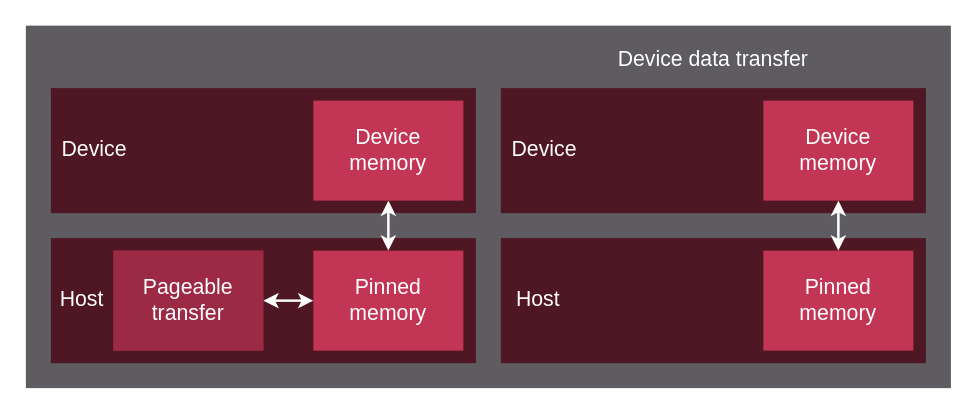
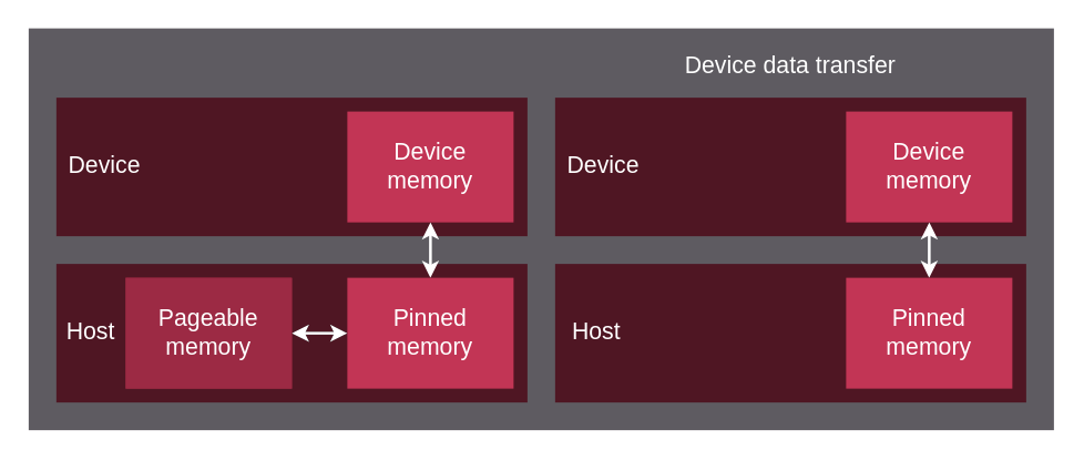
  <mxCell id="0" />
  <mxCell id="1" parent="0" />
  <mxCell id="2" value="" style="rounded=0;whiteSpace=wrap;html=1;fillColor=#5E5B61;fontColor=#FFFFFF;strokeColor=none;spacing=0;" parent="1" vertex="1"><mxGeometry y="20" width="740" height="290" as="geometry" x="20" /></mxCell>
  <mxCell id="3" value="" style="rounded=0;whiteSpace=wrap;html=1;fillColor=#4F1623;fontColor=#FFFFFF;strokeColor=none;" parent="1" vertex="1"><mxGeometry x="40" y="190" width="340" height="100" as="geometry" /></mxCell>
  <mxCell id="4" value="" style="group" parent="1" vertex="1" connectable="0"><mxGeometry x="250" y="200" width="120" height="80" as="geometry" /></mxCell>
  <mxCell id="5" value="" style="rounded=0;whiteSpace=wrap;html=1;fillColor=#C23555;fontColor=#FFFFFF;strokeColor=none;" parent="4" vertex="1"><mxGeometry width="120" height="80" as="geometry" /></mxCell>
  <mxCell id="6" value="&lt;div&gt;Pinned memory&lt;/div&gt;" style="text;html=1;strokeColor=none;fillColor=none;align=center;verticalAlign=middle;whiteSpace=wrap;rounded=0;fontSize=17;fontColor=#FFFFFF;" parent="4" vertex="1"><mxGeometry width="120" height="80" as="geometry" /></mxCell>
  <mxCell id="7" value="Device data transfer" style="text;strokeColor=none;fillColor=none;align=center;verticalAlign=middle;rounded=0;fontFamily=Helvetica;fontSize=17;fontColor=#FFFFFF;" parent="1" vertex="1"><mxGeometry x="400" width="340" height="30" as="geometry" y="30" /></mxCell>
  <mxCell id="8" value="" style="group;fillColor=#9C2A44;" parent="1" vertex="1" connectable="0"><mxGeometry x="90" y="200" width="120" height="80" as="geometry" /></mxCell>
  <mxCell id="9" value="" style="rounded=0;whiteSpace=wrap;html=1;fillColor=#9C2A44;fontColor=#FFFFFF;strokeColor=none;" parent="8" vertex="1"><mxGeometry width="120" height="80" as="geometry" /></mxCell>
- <mxCell id="10" value="Pageable transfer" style="text;html=1;strokeColor=none;fillColor=none;align=center;verticalAlign=middle;whiteSpace=wrap;rounded=0;fontSize=17;fontColor=#FFFFFF;" parent="8" vertex="1"><mxGeometry width="120" height="80" as="geometry" /></mxCell>
+ <mxCell id="10" value="Pageable memory" style="text;html=1;strokeColor=none;fillColor=none;align=center;verticalAlign=middle;whiteSpace=wrap;rounded=0;fontSize=17;fontColor=#FFFFFF;" parent="8" vertex="1"><mxGeometry width="120" height="80" as="geometry" /></mxCell>
  <mxCell id="11" value="" style="endArrow=classic;startArrow=classic;html=1;rounded=0;entryX=1;entryY=0.5;entryDx=0;entryDy=0;strokeWidth=2;exitX=0;exitY=0.5;exitDx=0;exitDy=0;" parent="1" target="9" edge="1" source="6"><mxGeometry width="50" height="50" relative="1" as="geometry"><mxPoint x="240" y="280" as="sourcePoint" /><mxPoint x="129.5" y="231" as="targetPoint" /></mxGeometry></mxCell>
  <mxCell id="12" value="" style="rounded=0;whiteSpace=wrap;html=1;fillColor=#4F1623;fontColor=#FFFFFF;strokeColor=none;" vertex="1" parent="1"><mxGeometry x="40" y="70" width="340" height="100" as="geometry" /></mxCell>
  <mxCell id="13" value="" style="group" vertex="1" connectable="0" parent="1"><mxGeometry x="250" y="80" width="120" height="80" as="geometry" /></mxCell>
  <mxCell id="14" value="" style="rounded=0;whiteSpace=wrap;html=1;fillColor=#C23555;fontColor=#FFFFFF;strokeColor=none;" vertex="1" parent="13"><mxGeometry width="120" height="80" as="geometry" /></mxCell>
  <mxCell id="15" value="&lt;div&gt;Device memory&lt;/div&gt;" style="text;html=1;strokeColor=none;fillColor=none;align=center;verticalAlign=middle;whiteSpace=wrap;rounded=0;fontSize=17;fontColor=#FFFFFF;" vertex="1" parent="13"><mxGeometry width="120" height="80" as="geometry" /></mxCell>
  <mxCell id="16" value="" style="endArrow=classic;startArrow=classic;html=1;rounded=0;entryX=0.5;entryY=0;entryDx=0;entryDy=0;strokeWidth=2;strokeColor=#ffffff;exitX=0.5;exitY=1;exitDx=0;exitDy=0;" parent="1" source="15" target="5" edge="1"><mxGeometry width="50" height="50" relative="1" as="geometry"><mxPoint x="310" y="150" as="sourcePoint" /><mxPoint x="309.5" y="190" as="targetPoint" /></mxGeometry></mxCell>
  <mxCell id="17" value="" style="rounded=0;whiteSpace=wrap;html=1;fillColor=#4F1623;fontColor=#FFFFFF;strokeColor=none;" vertex="1" parent="1"><mxGeometry x="400" y="190" width="340" height="100" as="geometry" /></mxCell>
  <mxCell id="18" value="" style="group" vertex="1" connectable="0" parent="1"><mxGeometry x="610" y="200" width="120" height="80" as="geometry" /></mxCell>
  <mxCell id="19" value="" style="rounded=0;whiteSpace=wrap;html=1;fillColor=#C23555;fontColor=#FFFFFF;strokeColor=none;" vertex="1" parent="18"><mxGeometry width="120" height="80" as="geometry" /></mxCell>
  <mxCell id="20" value="&lt;div&gt;Pinned memory&lt;/div&gt;" style="text;html=1;strokeColor=none;fillColor=none;align=center;verticalAlign=middle;whiteSpace=wrap;rounded=0;fontSize=17;fontColor=#FFFFFF;" vertex="1" parent="18"><mxGeometry width="120" height="80" as="geometry" /></mxCell>
  <mxCell id="21" value="" style="rounded=0;whiteSpace=wrap;html=1;fillColor=#4F1623;fontColor=#FFFFFF;strokeColor=none;" vertex="1" parent="1"><mxGeometry x="400" y="70" width="340" height="100" as="geometry" /></mxCell>
  <mxCell id="22" value="" style="group" vertex="1" connectable="0" parent="1"><mxGeometry x="610" y="80" width="120" height="80" as="geometry" /></mxCell>
  <mxCell id="23" value="" style="rounded=0;whiteSpace=wrap;html=1;fillColor=#C23555;fontColor=#FFFFFF;strokeColor=none;" vertex="1" parent="22"><mxGeometry width="120" height="80" as="geometry" /></mxCell>
  <mxCell id="24" value="&lt;div&gt;Device memory&lt;/div&gt;" style="text;html=1;strokeColor=none;fillColor=none;align=center;verticalAlign=middle;whiteSpace=wrap;rounded=0;fontSize=17;fontColor=#FFFFFF;" vertex="1" parent="22"><mxGeometry width="120" height="80" as="geometry" /></mxCell>
  <mxCell id="25" style="edgeStyle=none;html=1;exitX=0.5;exitY=0;exitDx=0;exitDy=0;entryX=0.5;entryY=1;entryDx=0;entryDy=0;startArrow=classic;startFill=1;strokeWidth=2;strokeColor=#FFFFFF;" edge="1" parent="1" source="20" target="24"><mxGeometry relative="1" as="geometry" /></mxCell>
  <mxCell id="26" value="&lt;div&gt;Host&lt;/div&gt;" style="text;html=1;strokeColor=none;fillColor=none;align=center;verticalAlign=middle;whiteSpace=wrap;rounded=0;fontSize=17;fontColor=#FFFFFF;direction=west;" vertex="1" parent="1"><mxGeometry x="40" y="225" width="50" height="30" as="geometry" /></mxCell>
  <mxCell id="27" value="&lt;div&gt;Device&lt;/div&gt;" style="text;html=1;strokeColor=none;fillColor=none;align=center;verticalAlign=middle;whiteSpace=wrap;rounded=0;fontSize=17;fontColor=#FFFFFF;" vertex="1" parent="1"><mxGeometry x="40" y="105" width="70" height="30" as="geometry" /></mxCell>
  <mxCell id="28" value="&lt;div&gt;Device&lt;/div&gt;" style="text;html=1;strokeColor=none;fillColor=none;align=center;verticalAlign=middle;whiteSpace=wrap;rounded=0;fontSize=17;fontColor=#FFFFFF;" vertex="1" parent="1"><mxGeometry x="400" y="105" width="70" height="30" as="geometry" /></mxCell>
  <mxCell id="29" value="&lt;div&gt;Host&lt;/div&gt;" style="text;html=1;strokeColor=none;fillColor=none;align=center;verticalAlign=middle;whiteSpace=wrap;rounded=0;fontSize=17;fontColor=#FFFFFF;" vertex="1" parent="1"><mxGeometry x="400" y="225" width="60" height="30" as="geometry" /></mxCell>
  <mxCell id="30" value="" style="edgeStyle=none;html=1;strokeWidth=2;startArrow=classic;startFill=1;strokeColor=#FFFFFF;" edge="1" parent="1" source="10" target="6"><mxGeometry relative="1" as="geometry" /></mxCell>
